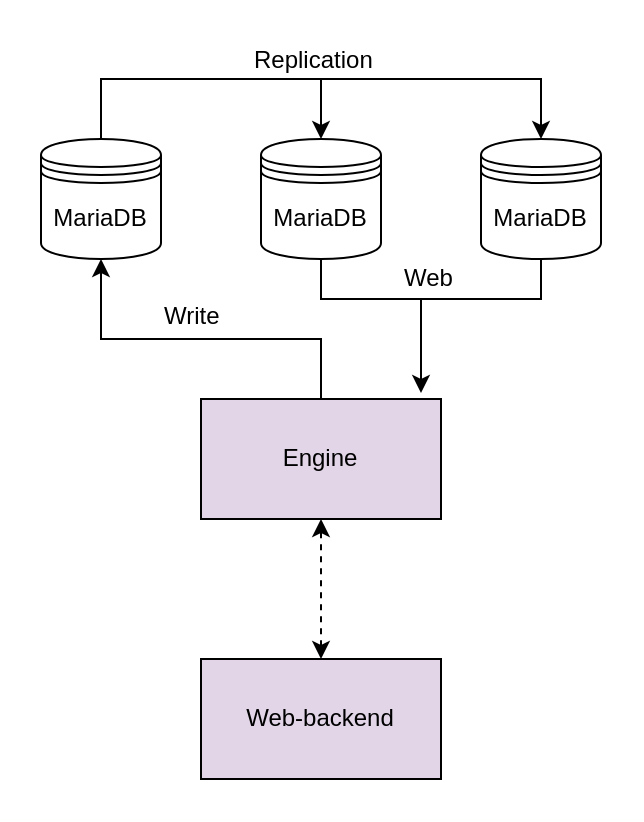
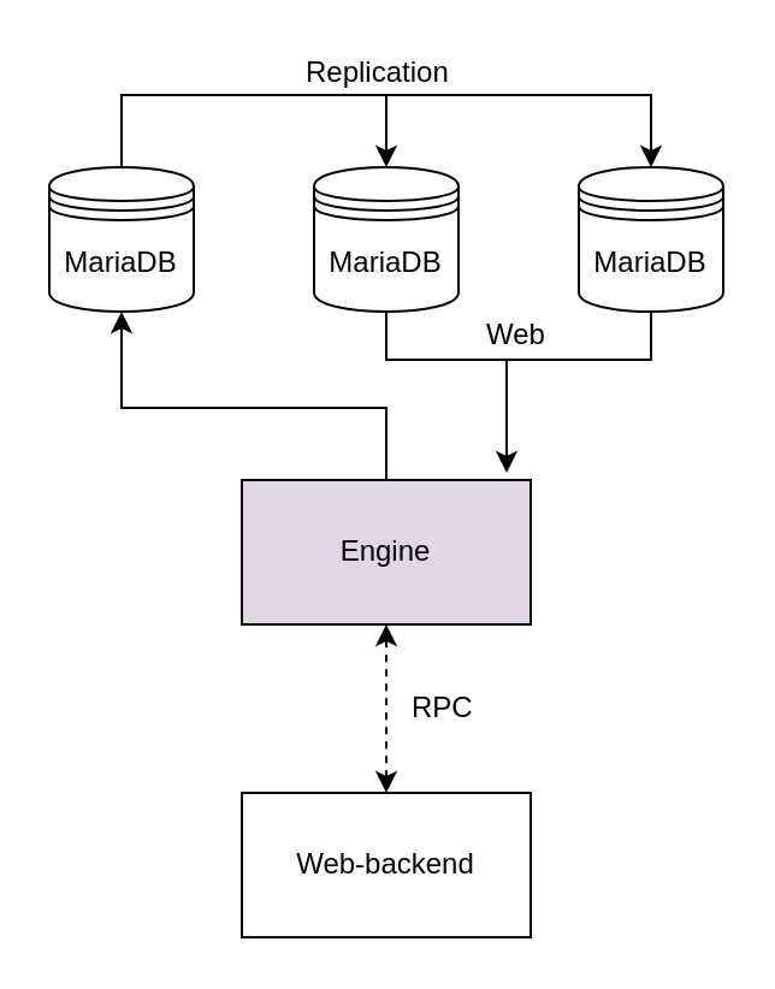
  <mxCell id="0" />
  <mxCell id="1" parent="0" />
  <mxCell id="2" value="MariaDB" style="shape=datastore;whiteSpace=wrap;html=1;" vertex="1" parent="1"><mxGeometry x="130" y="69" width="60" height="60" as="geometry" /></mxCell>
- <mxCell id="3" value="Web-backend" style="rounded=0;whiteSpace=wrap;html=1;fillColor=#e1d5e7;" vertex="1" parent="1"><mxGeometry x="100" y="329" width="120" height="60" as="geometry" /></mxCell>
+ <mxCell id="3" value="Web-backend" style="rounded=0;whiteSpace=wrap;html=1;" vertex="1" parent="1"><mxGeometry x="100" y="329" width="120" height="60" as="geometry" /></mxCell>
  <mxCell id="4" value="Engine" style="rounded=0;whiteSpace=wrap;html=1;fillColor=#e1d5e7;" vertex="1" parent="1"><mxGeometry x="100" y="199" width="120" height="60" as="geometry" /></mxCell>
  <mxCell id="5" value="MariaDB" style="shape=datastore;whiteSpace=wrap;html=1;" vertex="1" parent="1"><mxGeometry x="20" y="69" width="60" height="60" as="geometry" /></mxCell>
  <mxCell id="6" value="MariaDB" style="shape=datastore;whiteSpace=wrap;html=1;" vertex="1" parent="1"><mxGeometry x="240" y="69" width="60" height="60" as="geometry" /></mxCell>
  <mxCell id="7" value="" style="endArrow=classic;startArrow=classic;html=1;exitX=0.5;exitY=0;exitDx=0;exitDy=0;entryX=0.5;entryY=1;entryDx=0;entryDy=0;dashed=1;" edge="1" parent="1" source="3" target="4"><mxGeometry width="50" height="50" relative="1" as="geometry"><mxPoint x="110" y="309" as="sourcePoint" /><mxPoint x="130" y="279" as="targetPoint" /></mxGeometry></mxCell>
+ <mxCell id="8" value="RPC" style="text;html=1;resizable=0;points=[];autosize=1;align=left;verticalAlign=top;spacingTop=-4;" vertex="1" parent="1"><mxGeometry x="169" y="284" width="40" height="20" as="geometry" /></mxCell>
  <mxCell id="9" value="" style="endArrow=none;startArrow=classic;html=1;exitX=0.5;exitY=1;exitDx=0;exitDy=0;entryX=0.5;entryY=0;entryDx=0;entryDy=0;endFill=0;rounded=0;" edge="1" parent="1" source="5" target="4"><mxGeometry width="50" height="50" relative="1" as="geometry"><mxPoint x="30" y="209" as="sourcePoint" /><mxPoint x="150" y="179" as="targetPoint" /><Array as="points"><mxPoint x="50" y="169" /><mxPoint x="160" y="169" /></Array></mxGeometry></mxCell>
  <mxCell id="10" value="" style="endArrow=classic;html=1;exitX=0.5;exitY=1;exitDx=0;exitDy=0;rounded=0;" edge="1" parent="1" source="2"><mxGeometry width="50" height="50" relative="1" as="geometry"><mxPoint x="210" y="209" as="sourcePoint" /><mxPoint x="210" y="196" as="targetPoint" /><Array as="points"><mxPoint x="160" y="149" /><mxPoint x="210" y="149" /></Array></mxGeometry></mxCell>
  <mxCell id="11" value="" style="endArrow=none;html=1;entryX=0.5;entryY=1;entryDx=0;entryDy=0;rounded=0;" edge="1" parent="1" target="6"><mxGeometry width="50" height="50" relative="1" as="geometry"><mxPoint x="200" y="149" as="sourcePoint" /><mxPoint x="300" y="159" as="targetPoint" /><Array as="points"><mxPoint x="270" y="149" /></Array></mxGeometry></mxCell>
  <mxCell id="12" value="" style="endArrow=classic;html=1;exitX=0.5;exitY=0;exitDx=0;exitDy=0;entryX=0.5;entryY=0;entryDx=0;entryDy=0;rounded=0;" edge="1" parent="1" source="5" target="6"><mxGeometry width="50" height="50" relative="1" as="geometry"><mxPoint x="50" y="59" as="sourcePoint" /><mxPoint x="280" y="59" as="targetPoint" /><Array as="points"><mxPoint x="50" y="39" /><mxPoint x="170" y="39" /><mxPoint x="270" y="39" /></Array></mxGeometry></mxCell>
  <mxCell id="13" value="" style="endArrow=classic;html=1;entryX=0.5;entryY=0;entryDx=0;entryDy=0;" edge="1" parent="1" target="2"><mxGeometry width="50" height="50" relative="1" as="geometry"><mxPoint x="160" y="39" as="sourcePoint" /><mxPoint x="140" y="69" as="targetPoint" /></mxGeometry></mxCell>
  <mxCell id="14" value="Replication" style="text;html=1;resizable=0;points=[];autosize=1;align=left;verticalAlign=top;spacingTop=-4;" vertex="1" parent="1"><mxGeometry x="125" y="20" width="70" height="20" as="geometry" /></mxCell>
- <mxCell id="15" value="Write" style="text;html=1;resizable=0;points=[];autosize=1;align=left;verticalAlign=top;spacingTop=-4;" vertex="1" parent="1"><mxGeometry x="80" y="148" width="40" height="20" as="geometry" /></mxCell>
  <mxCell id="16" value="Web" style="text;html=1;resizable=0;points=[];autosize=1;align=left;verticalAlign=top;spacingTop=-4;" vertex="1" parent="1"><mxGeometry x="200" y="129" width="40" height="20" as="geometry" /></mxCell>
